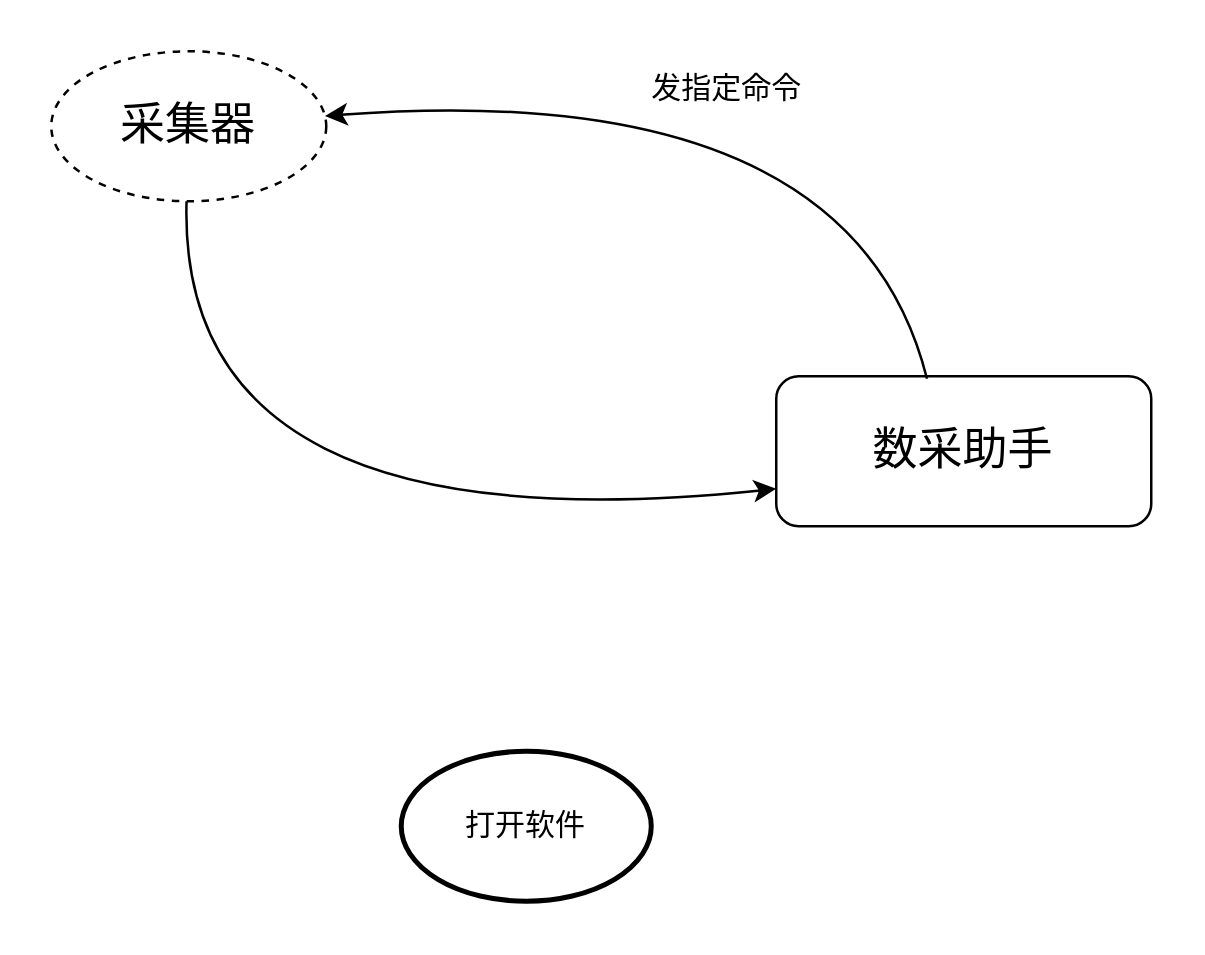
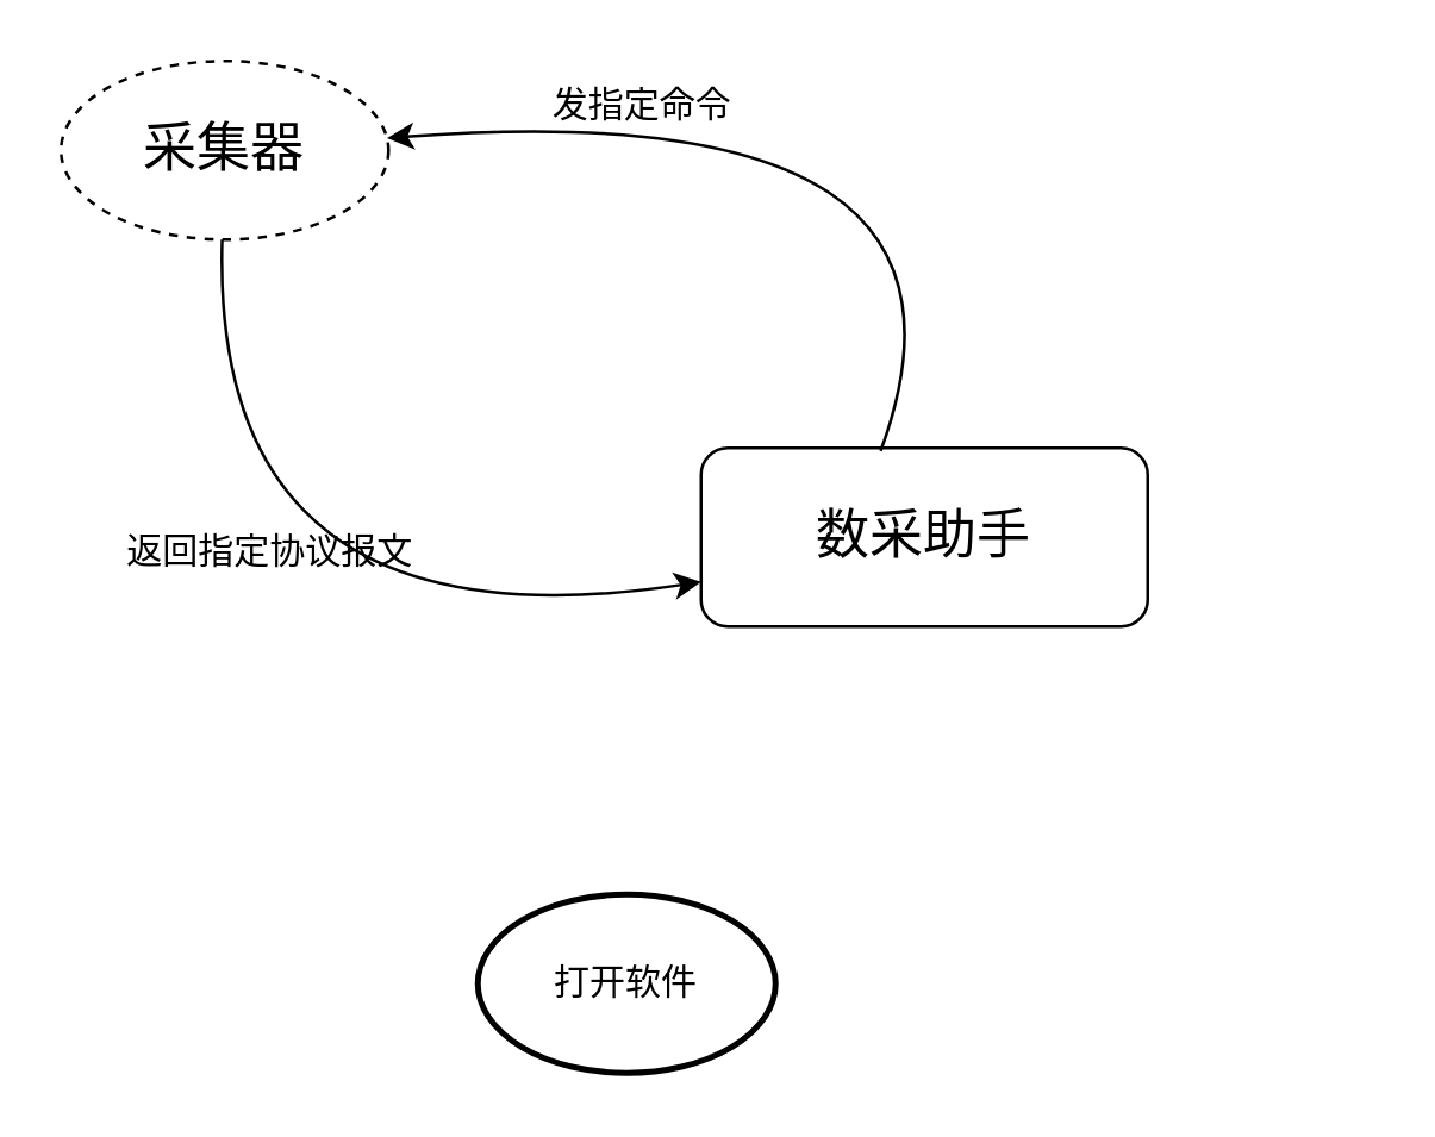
  <mxCell id="0" />
  <mxCell id="1" parent="0" />
  <mxCell id="2" value="&lt;font style=&quot;font-size: 18px;&quot;&gt;采集器&lt;/font&gt;" style="ellipse;whiteSpace=wrap;html=1;dashed=1;" parent="1" vertex="1"><mxGeometry x="20" y="20" width="110" height="60" as="geometry" /></mxCell>
- <mxCell id="3" value="&lt;font style=&quot;font-size: 18px;&quot;&gt;数采助手&lt;/font&gt;" style="rounded=1;whiteSpace=wrap;html=1;" parent="1" vertex="1"><mxGeometry x="310" y="150" width="150" height="60" as="geometry" /></mxCell>
+ <mxCell id="3" value="&lt;font style=&quot;font-size: 18px;&quot;&gt;数采助手&lt;/font&gt;" style="rounded=1;whiteSpace=wrap;html=1;" parent="1" vertex="1"><mxGeometry x="235" y="150" width="150" height="60" as="geometry" /></mxCell>
  <mxCell id="4" value="" style="curved=1;endArrow=classic;html=1;rounded=0;exitX=0.402;exitY=0.017;exitDx=0;exitDy=0;exitPerimeter=0;" parent="1" source="3" target="2" edge="1"><mxGeometry width="50" height="50" relative="1" as="geometry"><mxPoint x="340" y="80" as="sourcePoint" /><mxPoint x="390" y="30" as="targetPoint" /><Array as="points"><mxPoint x="340" y="30" /></Array></mxGeometry></mxCell>
  <mxCell id="5" value="" style="curved=1;endArrow=classic;html=1;rounded=0;entryX=0;entryY=0.75;entryDx=0;entryDy=0;" parent="1" source="2" target="3" edge="1"><mxGeometry width="50" height="50" relative="1" as="geometry"><mxPoint x="110" y="210" as="sourcePoint" /><mxPoint x="160" y="160" as="targetPoint" /><Array as="points"><mxPoint x="70" y="220" /></Array></mxGeometry></mxCell>
- <mxCell id="6" value="发指定命令" style="text;html=1;align=center;verticalAlign=middle;resizable=0;points=[];autosize=1;strokeColor=none;fillColor=none;" parent="1" vertex="1"><mxGeometry x="250" y="20" width="80" height="30" as="geometry" /></mxCell>
+ <mxCell id="6" value="发指定命令" style="text;html=1;align=center;verticalAlign=middle;resizable=0;points=[];autosize=1;strokeColor=none;fillColor=none;" parent="1" vertex="1"><mxGeometry x="175" y="20" width="80" height="30" as="geometry" /></mxCell>
+ <mxCell id="7" value="返回指定协议报文" style="text;html=1;align=center;verticalAlign=middle;resizable=0;points=[];autosize=1;strokeColor=none;fillColor=none;" parent="1" vertex="1"><mxGeometry x="30" y="170" width="120" height="30" as="geometry" /></mxCell>
  <mxCell id="8" value="打开软件" style="strokeWidth=2;html=1;shape=mxgraph.flowchart.start_1;whiteSpace=wrap;" vertex="1" parent="1"><mxGeometry x="160" y="300" width="100" height="60" as="geometry" /></mxCell>
